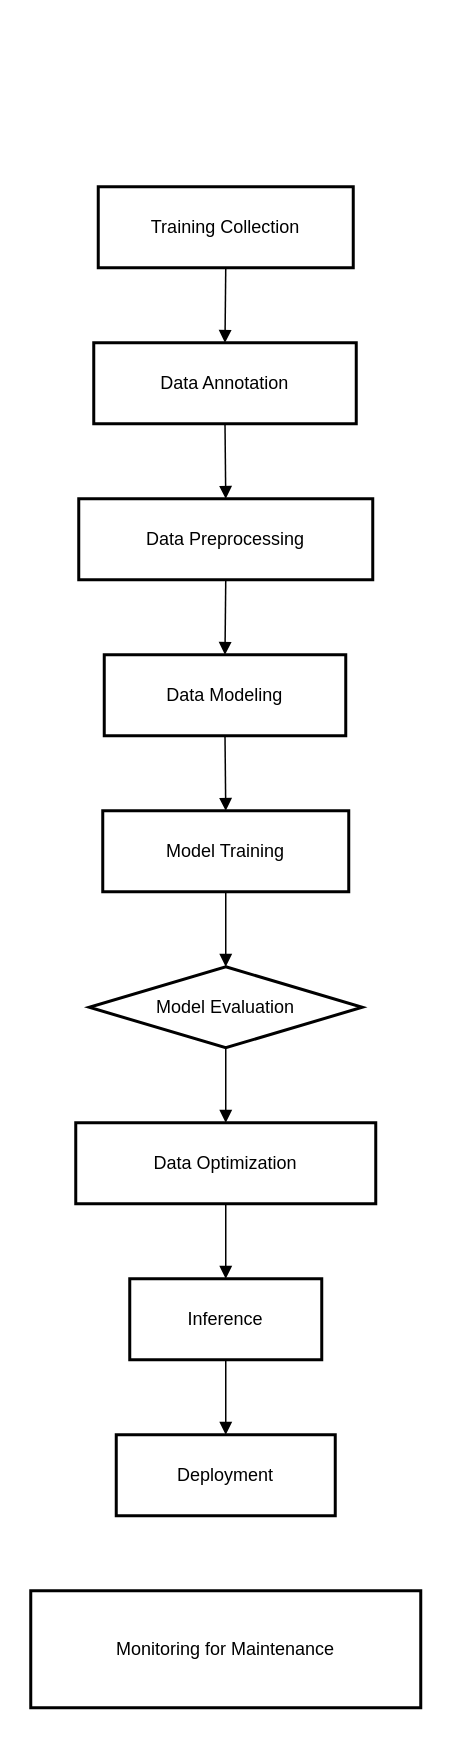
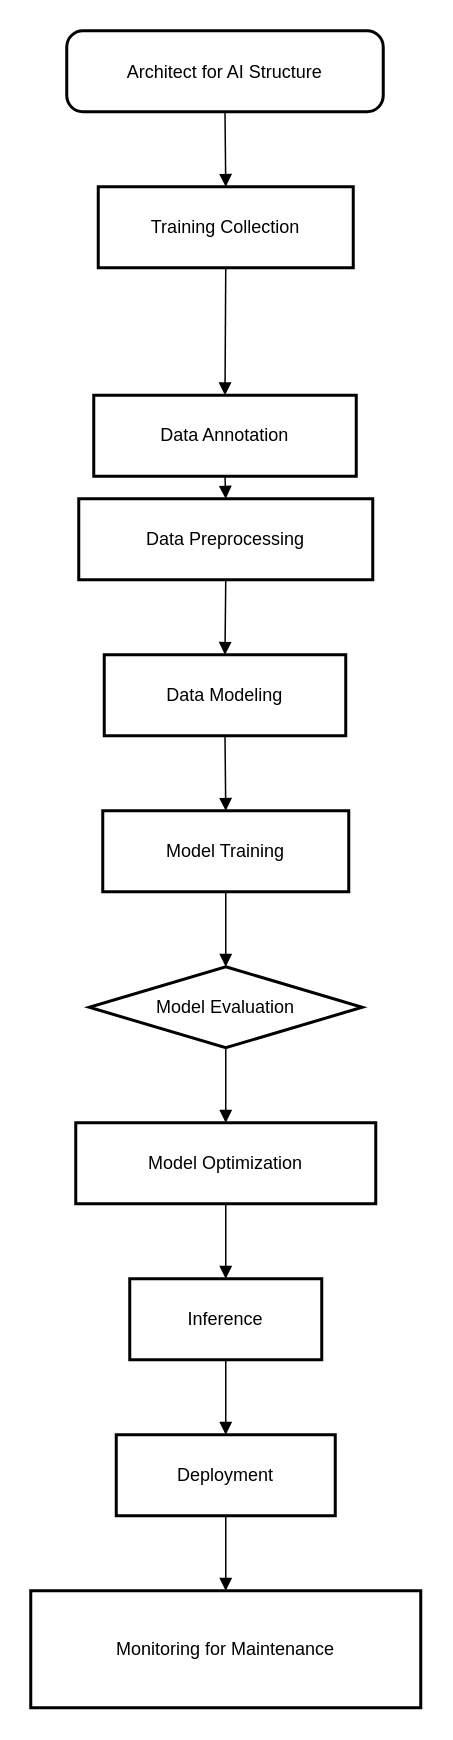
  <mxCell id="0" />
  <mxCell id="1" parent="0" />
+ <mxCell id="2" value="Architect for AI Structure" style="rounded=1;arcSize=20;strokeWidth=2" parent="1" vertex="1"><mxGeometry x="44" y="20" width="211" height="54" as="geometry" /></mxCell>
  <mxCell id="3" value="Training Collection" style="whiteSpace=wrap;strokeWidth=2;" parent="1" vertex="1"><mxGeometry x="65" y="124" width="170" height="54" as="geometry" /></mxCell>
- <mxCell id="4" value="Data Annotation" style="whiteSpace=wrap;strokeWidth=2;" parent="1" vertex="1"><mxGeometry x="62" y="228" width="175" height="54" as="geometry" /></mxCell>
+ <mxCell id="4" value="Data Annotation" style="whiteSpace=wrap;strokeWidth=2;" parent="1" vertex="1"><mxGeometry x="62" y="263" width="175" height="54" as="geometry" /></mxCell>
  <mxCell id="5" value="Data Preprocessing" style="whiteSpace=wrap;strokeWidth=2;" parent="1" vertex="1"><mxGeometry x="52" y="332" width="196" height="54" as="geometry" /></mxCell>
  <mxCell id="6" value="Data Modeling" style="whiteSpace=wrap;strokeWidth=2;" parent="1" vertex="1"><mxGeometry x="69" y="436" width="161" height="54" as="geometry" /></mxCell>
  <mxCell id="7" value="Model Training" style="whiteSpace=wrap;strokeWidth=2;" parent="1" vertex="1"><mxGeometry x="68" y="540" width="164" height="54" as="geometry" /></mxCell>
  <mxCell id="8" value="Model Evaluation" style="rhombus;whiteSpace=wrap;strokeWidth=2;" parent="1" vertex="1"><mxGeometry x="59" y="644" width="182" height="54" as="geometry" /></mxCell>
- <mxCell id="9" value="Data Optimization" style="whiteSpace=wrap;strokeWidth=2;" parent="1" vertex="1"><mxGeometry x="50" y="748" width="200" height="54" as="geometry" /></mxCell>
+ <mxCell id="9" value="Model Optimization" style="whiteSpace=wrap;strokeWidth=2;" parent="1" vertex="1"><mxGeometry x="50" y="748" width="200" height="54" as="geometry" /></mxCell>
  <mxCell id="10" value="Inference" style="whiteSpace=wrap;strokeWidth=2;" parent="1" vertex="1"><mxGeometry x="86" y="852" width="128" height="54" as="geometry" /></mxCell>
  <mxCell id="11" value="Deployment" style="whiteSpace=wrap;strokeWidth=2;" parent="1" vertex="1"><mxGeometry x="77" y="956" width="146" height="54" as="geometry" /></mxCell>
  <mxCell id="12" value="Monitoring for Maintenance" style="whiteSpace=wrap;strokeWidth=2;" parent="1" vertex="1"><mxGeometry x="20" y="1060" width="260" height="78" as="geometry" /></mxCell>
+ <mxCell id="13" value="" style="curved=1;startArrow=none;endArrow=block;exitX=0.5;exitY=1;entryX=0.5;entryY=0;" parent="1" source="2" target="3" edge="1"><mxGeometry relative="1" as="geometry"><Array as="points" /></mxGeometry></mxCell>
  <mxCell id="14" value="" style="curved=1;startArrow=none;endArrow=block;exitX=0.5;exitY=1;entryX=0.5;entryY=0;" parent="1" source="3" target="4" edge="1"><mxGeometry relative="1" as="geometry"><Array as="points" /></mxGeometry></mxCell>
  <mxCell id="15" value="" style="curved=1;startArrow=none;endArrow=block;exitX=0.5;exitY=1;entryX=0.5;entryY=0;" parent="1" source="4" target="5" edge="1"><mxGeometry relative="1" as="geometry"><Array as="points" /></mxGeometry></mxCell>
  <mxCell id="16" value="" style="curved=1;startArrow=none;endArrow=block;exitX=0.5;exitY=1;entryX=0.5;entryY=0;" parent="1" source="5" target="6" edge="1"><mxGeometry relative="1" as="geometry"><Array as="points" /></mxGeometry></mxCell>
  <mxCell id="17" value="" style="curved=1;startArrow=none;endArrow=block;exitX=0.5;exitY=1;entryX=0.5;entryY=0;" parent="1" source="6" target="7" edge="1"><mxGeometry relative="1" as="geometry"><Array as="points" /></mxGeometry></mxCell>
  <mxCell id="18" value="" style="curved=1;startArrow=none;endArrow=block;exitX=0.5;exitY=1;entryX=0.5;entryY=0;" parent="1" source="7" target="8" edge="1"><mxGeometry relative="1" as="geometry"><Array as="points" /></mxGeometry></mxCell>
  <mxCell id="19" value="" style="curved=1;startArrow=none;endArrow=block;exitX=0.5;exitY=1;entryX=0.5;entryY=0;" parent="1" source="8" target="9" edge="1"><mxGeometry relative="1" as="geometry"><Array as="points" /></mxGeometry></mxCell>
  <mxCell id="20" value="" style="curved=1;startArrow=none;endArrow=block;exitX=0.5;exitY=1;entryX=0.5;entryY=0;" parent="1" source="9" target="10" edge="1"><mxGeometry relative="1" as="geometry"><Array as="points" /></mxGeometry></mxCell>
  <mxCell id="21" value="" style="curved=1;startArrow=none;endArrow=block;exitX=0.5;exitY=1;entryX=0.5;entryY=0;" parent="1" source="10" target="11" edge="1"><mxGeometry relative="1" as="geometry"><Array as="points" /></mxGeometry></mxCell>
+ <mxCell id="22" value="" style="curved=1;startArrow=none;endArrow=block;exitX=0.5;exitY=1;entryX=0.5;entryY=0;" parent="1" source="11" target="12" edge="1"><mxGeometry relative="1" as="geometry"><Array as="points" /></mxGeometry></mxCell>
